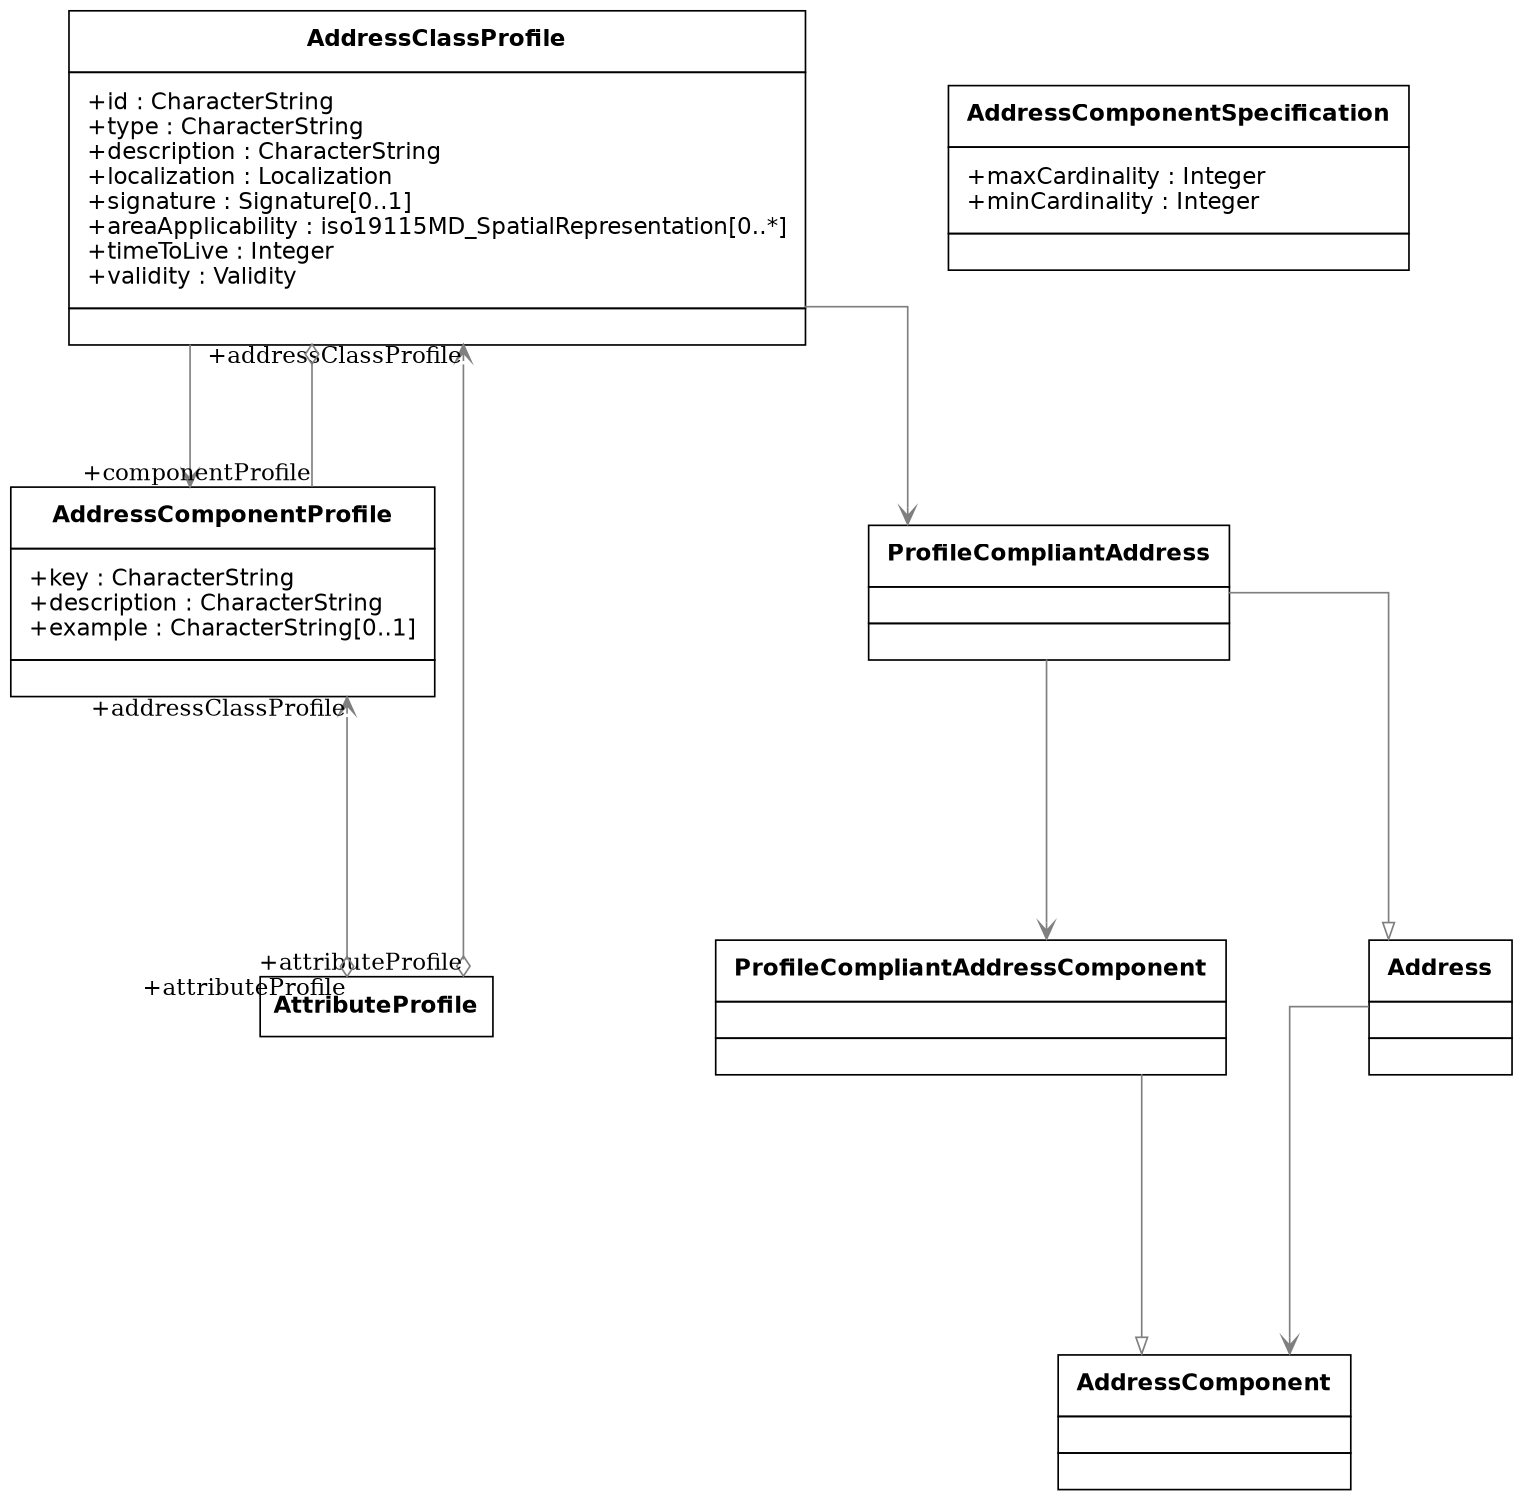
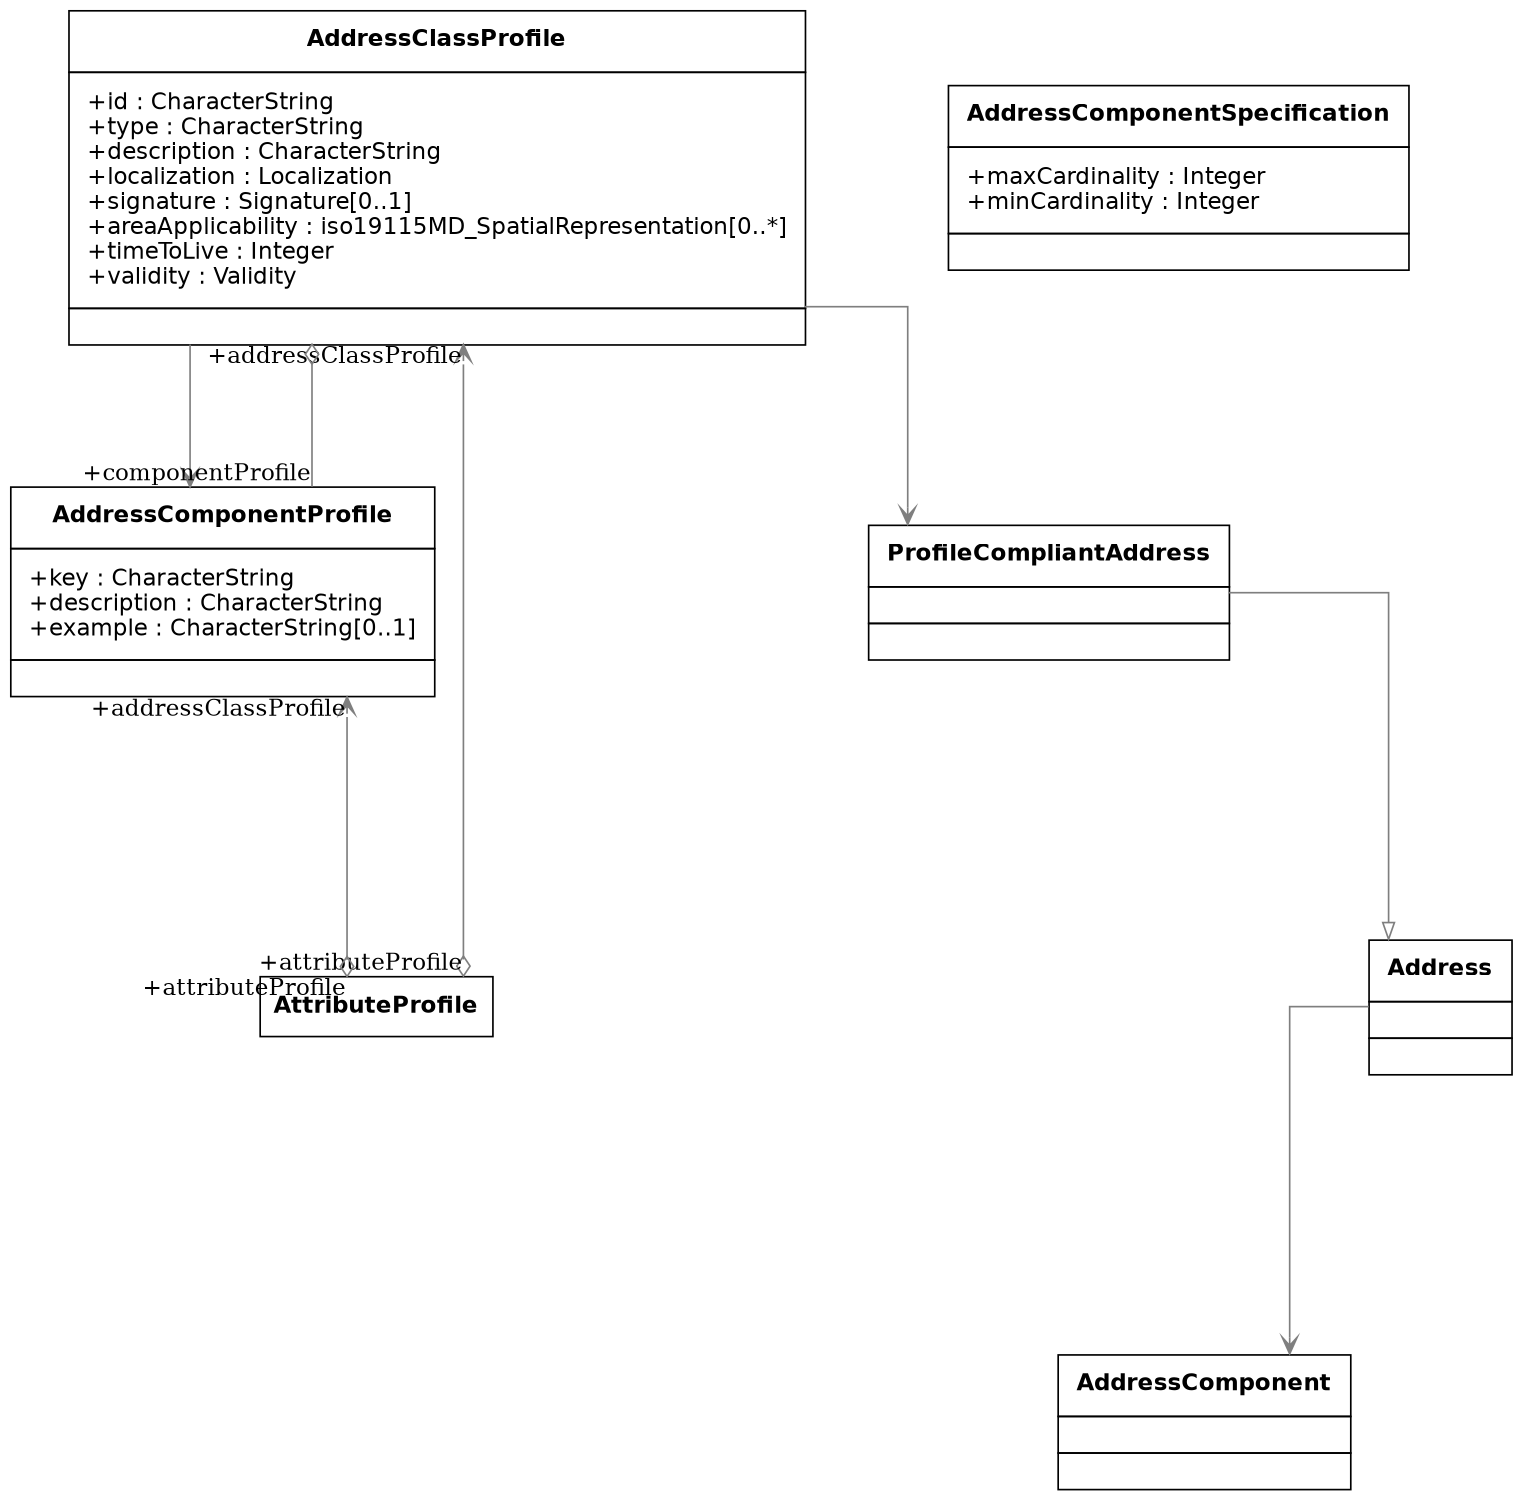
  digraph {
    nodesep="1.2.equally"
    ranksep="1.2.equally"
    splines=ortho
    node [fontname=Helvetica shape=plain]
    edge [arrowhead=vee arrowtail=onormal color=gray50 dir=direct]
    n1 [label=<<TABLE BORDER="0" CELLBORDER="1" CELLSPACING="0" CELLPADDING="10">     <TR>     <TD><TABLE BORDER="0" CELLPADDING="0" CELLSPACING="0">     <TR><TD ALIGN="CENTER"><B>AddressClassProfile</B></TD></TR>   </TABLE>   </TD>   </TR>      <TR>     <TD><TABLE BORDER="0" CELLPADDING="0" CELLSPACING="0">               <TR><TD ALIGN="LEFT">+id : CharacterString</TD></TR>             <TR><TD ALIGN="LEFT">+type : CharacterString</TD></TR>             <TR><TD ALIGN="LEFT">+description : CharacterString</TD></TR>             <TR><TD ALIGN="LEFT">+localization : Localization</TD></TR>             <TR><TD ALIGN="LEFT">+signature : Signature&#91;0..1&#93;</TD></TR>             <TR><TD ALIGN="LEFT">+areaApplicability : iso19115MD_SpatialRepresentation&#91;0..*&#93;</TD></TR>             <TR><TD ALIGN="LEFT">+timeToLive : Integer</TD></TR>             <TR><TD ALIGN="LEFT">+validity : Validity</TD></TR>   </TABLE>         </TD>   </TR>      <TR>     <TD><TABLE BORDER="0" CELLPADDING="0" CELLSPACING="0">     <TR><TD ALIGN="LEFT"></TD></TR>   </TABLE></TD>   </TR>      </TABLE>>]
    n2 [label=<<TABLE BORDER="0" CELLBORDER="1" CELLSPACING="0" CELLPADDING="10">     <TR>     <TD><TABLE BORDER="0" CELLPADDING="0" CELLSPACING="0">     <TR><TD ALIGN="CENTER"><B>AddressComponentProfile</B></TD></TR>   </TABLE>   </TD>   </TR>      <TR>     <TD><TABLE BORDER="0" CELLPADDING="0" CELLSPACING="0">               <TR><TD ALIGN="LEFT">+key : CharacterString</TD></TR>             <TR><TD ALIGN="LEFT">+description : CharacterString</TD></TR>             <TR><TD ALIGN="LEFT">+example : CharacterString&#91;0..1&#93;</TD></TR>   </TABLE>         </TD>   </TR>      <TR>     <TD><TABLE BORDER="0" CELLPADDING="0" CELLSPACING="0">     <TR><TD ALIGN="LEFT"></TD></TR>   </TABLE></TD>   </TR>      </TABLE>>]
    n3 [label=<<TABLE BORDER="0" CELLBORDER="1" CELLSPACING="0" CELLPADDING="10">     <TR>     <TD><TABLE BORDER="0" CELLPADDING="0" CELLSPACING="0">     <TR><TD ALIGN="CENTER"><B>ProfileCompliantAddress</B></TD></TR>   </TABLE>   </TD>   </TR>      <TR>     <TD><TABLE BORDER="0" CELLPADDING="0" CELLSPACING="0">     <TR><TD ALIGN="LEFT"></TD></TR>   </TABLE></TD>   </TR>      <TR>     <TD><TABLE BORDER="0" CELLPADDING="0" CELLSPACING="0">     <TR><TD ALIGN="LEFT"></TD></TR>   </TABLE></TD>   </TR>      </TABLE>>]
    AttributeProfile [fontname="Helvetica-bold" shape=box]
-   n5 [label=<<TABLE BORDER="0" CELLBORDER="1" CELLSPACING="0" CELLPADDING="10">     <TR>     <TD><TABLE BORDER="0" CELLPADDING="0" CELLSPACING="0">     <TR><TD ALIGN="CENTER"><B>ProfileCompliantAddressComponent</B></TD></TR>   </TABLE>   </TD>   </TR>      <TR>     <TD><TABLE BORDER="0" CELLPADDING="0" CELLSPACING="0">     <TR><TD ALIGN="LEFT"></TD></TR>   </TABLE></TD>   </TR>      <TR>     <TD><TABLE BORDER="0" CELLPADDING="0" CELLSPACING="0">     <TR><TD ALIGN="LEFT"></TD></TR>   </TABLE></TD>   </TR>      </TABLE>>]
    n6 [label=<<TABLE BORDER="0" CELLBORDER="1" CELLSPACING="0" CELLPADDING="10">     <TR>     <TD><TABLE BORDER="0" CELLPADDING="0" CELLSPACING="0">     <TR><TD ALIGN="CENTER"><B>Address</B></TD></TR>   </TABLE>   </TD>   </TR>      <TR>     <TD><TABLE BORDER="0" CELLPADDING="0" CELLSPACING="0">     <TR><TD ALIGN="LEFT"></TD></TR>   </TABLE></TD>   </TR>      <TR>     <TD><TABLE BORDER="0" CELLPADDING="0" CELLSPACING="0">     <TR><TD ALIGN="LEFT"></TD></TR>   </TABLE></TD>   </TR>      </TABLE>>]
    n7 [label=<<TABLE BORDER="0" CELLBORDER="1" CELLSPACING="0" CELLPADDING="10">     <TR>     <TD><TABLE BORDER="0" CELLPADDING="0" CELLSPACING="0">     <TR><TD ALIGN="CENTER"><B>AddressComponent</B></TD></TR>   </TABLE>   </TD>   </TR>      <TR>     <TD><TABLE BORDER="0" CELLPADDING="0" CELLSPACING="0">     <TR><TD ALIGN="LEFT"></TD></TR>   </TABLE></TD>   </TR>      <TR>     <TD><TABLE BORDER="0" CELLPADDING="0" CELLSPACING="0">     <TR><TD ALIGN="LEFT"></TD></TR>   </TABLE></TD>   </TR>      </TABLE>>]
    n8 [label=<<TABLE BORDER="0" CELLBORDER="1" CELLSPACING="0" CELLPADDING="10">     <TR>     <TD><TABLE BORDER="0" CELLPADDING="0" CELLSPACING="0">     <TR><TD ALIGN="CENTER"><B>AddressComponentSpecification</B></TD></TR>   </TABLE>   </TD>   </TR>      <TR>     <TD><TABLE BORDER="0" CELLPADDING="0" CELLSPACING="0">               <TR><TD ALIGN="LEFT">+maxCardinality : Integer</TD></TR>             <TR><TD ALIGN="LEFT">+minCardinality : Integer</TD></TR>   </TABLE>         </TD>   </TR>      <TR>     <TD><TABLE BORDER="0" CELLPADDING="0" CELLSPACING="0">     <TR><TD ALIGN="LEFT"></TD></TR>   </TABLE></TD>   </TR>      </TABLE>>]
    n1 -> n2
    n1 -> n3
    n1 -> AttributeProfile [arrowtail=odiamond dir=both headlabel="+addressClassProfile" taillabel="+attributeProfile"]
    n2 -> n1 [arrowhead=odiamond taillabel="+componentProfile"]
    n2 -> AttributeProfile [arrowtail=odiamond dir=both headlabel="+addressClassProfile" taillabel="+attributeProfile"]
-   n3 -> n5
    n3 -> n6 [arrowhead=onormal]
-   n5 -> n7 [arrowhead=onormal]
    n6 -> n7
  }
